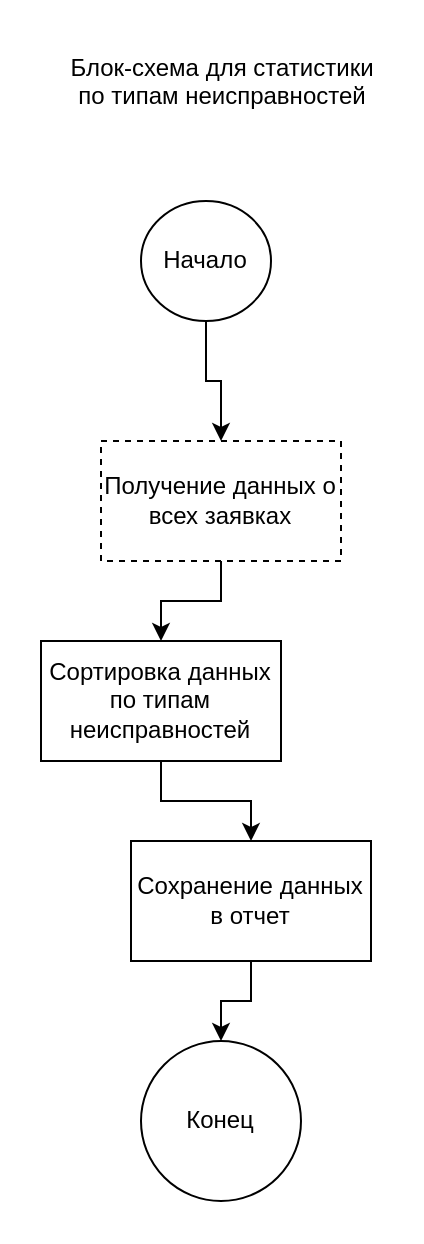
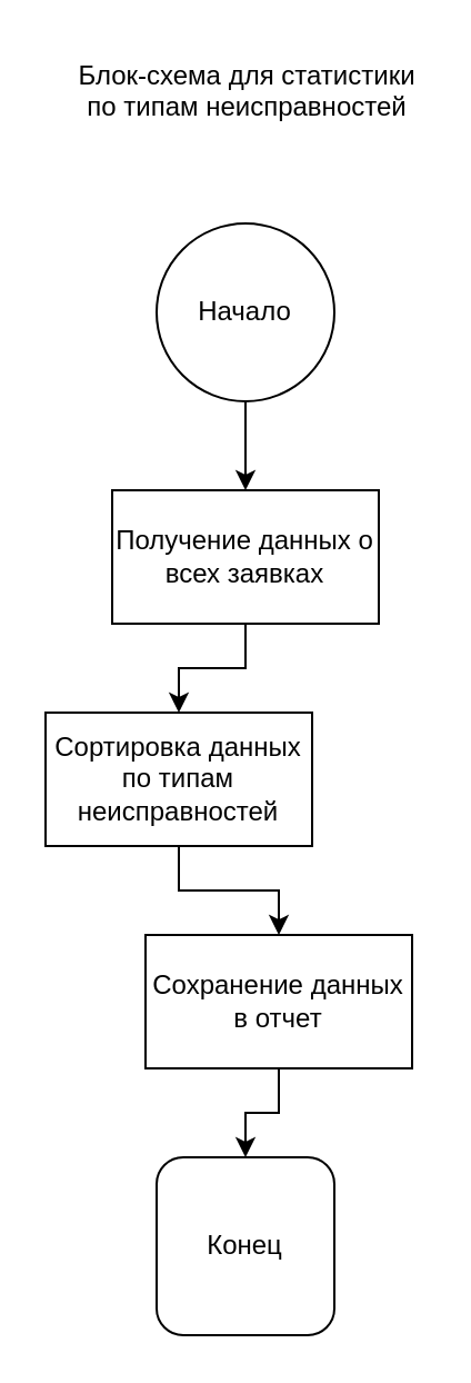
  <mxCell id="0" />
  <mxCell id="1" parent="0" />
  <mxCell id="2" style="edgeStyle=orthogonalEdgeStyle;rounded=0;orthogonalLoop=1;jettySize=auto;html=1;" edge="1" parent="1" source="3" target="5"><mxGeometry relative="1" as="geometry" /></mxCell>
- <mxCell id="3" value="Начало" style="ellipse;whiteSpace=wrap;html=1;" vertex="1" parent="1"><mxGeometry x="70" y="100" width="65" height="60" as="geometry" /></mxCell>
+ <mxCell id="3" value="Начало" style="ellipse;whiteSpace=wrap;html=1;" vertex="1" parent="1"><mxGeometry x="70" y="100" width="80" height="80" as="geometry" /></mxCell>
  <mxCell id="4" style="edgeStyle=orthogonalEdgeStyle;rounded=0;orthogonalLoop=1;jettySize=auto;html=1;" edge="1" parent="1" source="5" target="7"><mxGeometry relative="1" as="geometry" /></mxCell>
- <mxCell id="5" value="Получение данных о всех заявках" style="rounded=0;whiteSpace=wrap;html=1;dashed=1;" vertex="1" parent="1"><mxGeometry x="50" y="220" width="120" height="60" as="geometry" /></mxCell>
+ <mxCell id="5" value="Получение данных о всех заявках" style="rounded=0;whiteSpace=wrap;html=1;" vertex="1" parent="1"><mxGeometry x="50" y="220" width="120" height="60" as="geometry" /></mxCell>
  <mxCell id="6" style="edgeStyle=orthogonalEdgeStyle;rounded=0;orthogonalLoop=1;jettySize=auto;html=1;" edge="1" parent="1" source="7" target="9"><mxGeometry relative="1" as="geometry" /></mxCell>
  <mxCell id="7" value="Сортировка данных по типам неисправностей" style="rounded=0;whiteSpace=wrap;html=1;" vertex="1" parent="1"><mxGeometry x="20" y="320" width="120" height="60" as="geometry" /></mxCell>
  <mxCell id="8" style="edgeStyle=orthogonalEdgeStyle;rounded=0;orthogonalLoop=1;jettySize=auto;html=1;" edge="1" parent="1" source="9" target="10"><mxGeometry relative="1" as="geometry" /></mxCell>
  <mxCell id="9" value="Сохранение данных в отчет" style="rounded=0;whiteSpace=wrap;html=1;" vertex="1" parent="1"><mxGeometry x="65" y="420" width="120" height="60" as="geometry" /></mxCell>
- <mxCell id="10" value="Конец" style="ellipse;whiteSpace=wrap;html=1;" vertex="1" parent="1"><mxGeometry x="70" y="520" width="80" height="80" as="geometry" /></mxCell>
+ <mxCell id="10" value="Конец" style="whiteSpace=wrap;html=1;rounded=1;" vertex="1" parent="1"><mxGeometry x="70" y="520" width="80" height="80" as="geometry" /></mxCell>
  <mxCell id="11" value="&lt;div style=&quot;text-align: center&quot;&gt;&lt;span&gt;&lt;font face=&quot;helvetica&quot;&gt;Блок-схема для статистики по типам неисправностей&lt;/font&gt;&lt;/span&gt;&lt;/div&gt;" style="text;whiteSpace=wrap;html=1;" vertex="1" parent="1"><mxGeometry x="30" y="20" width="160" height="40" as="geometry" /></mxCell>
